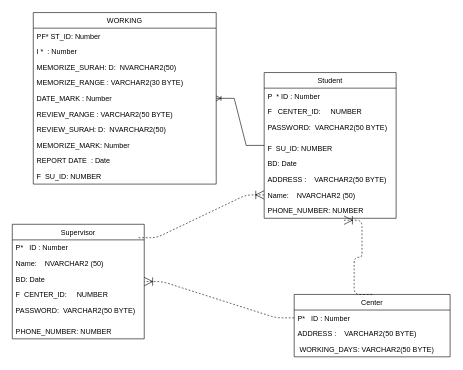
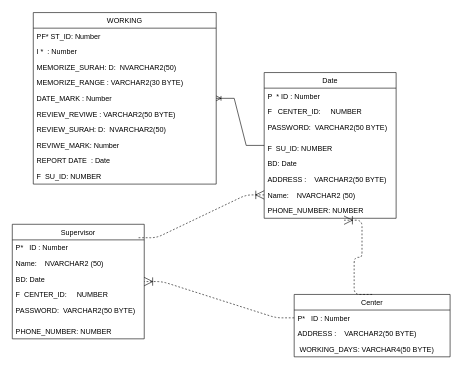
  <mxCell id="0" />
  <mxCell id="1" parent="0" />
  <mxCell id="2" value="WORKING" style="swimlane;fontStyle=0;childLayout=stackLayout;horizontal=1;startSize=26;fillColor=none;horizontalStack=0;resizeParent=1;resizeParentMax=0;resizeLast=0;collapsible=1;marginBottom=0;" vertex="1" parent="1"><mxGeometry x="55" y="20" width="305" height="286" as="geometry" /></mxCell>
  <mxCell id="3" value="PF* ST_ID: Number" style="text;strokeColor=none;fillColor=none;align=left;verticalAlign=top;spacingLeft=4;spacingRight=4;overflow=hidden;rotatable=0;points=[[0,0.5],[1,0.5]];portConstraint=eastwest;" vertex="1" parent="2"><mxGeometry y="26" width="305" height="26" as="geometry" /></mxCell>
  <mxCell id="4" value="I *  : Number" style="text;strokeColor=none;fillColor=none;align=left;verticalAlign=top;spacingLeft=4;spacingRight=4;overflow=hidden;rotatable=0;points=[[0,0.5],[1,0.5]];portConstraint=eastwest;" vertex="1" parent="2"><mxGeometry y="52" width="305" height="26" as="geometry" /></mxCell>
  <mxCell id="5" value="MEMORIZE_SURAH: D:  NVARCHAR2(50)" style="text;strokeColor=none;fillColor=none;align=left;verticalAlign=top;spacingLeft=4;spacingRight=4;overflow=hidden;rotatable=0;points=[[0,0.5],[1,0.5]];portConstraint=eastwest;" vertex="1" parent="2"><mxGeometry y="78" width="305" height="26" as="geometry" /></mxCell>
  <mxCell id="6" value="MEMORIZE_RANGE : VARCHAR2(30 BYTE)&#10;&#10;" style="text;strokeColor=none;fillColor=none;align=left;verticalAlign=top;spacingLeft=4;spacingRight=4;overflow=hidden;rotatable=0;points=[[0,0.5],[1,0.5]];portConstraint=eastwest;" vertex="1" parent="2"><mxGeometry y="104" width="305" height="26" as="geometry" /></mxCell>
  <mxCell id="7" value="DATE_MARK : Number" style="text;strokeColor=none;fillColor=none;align=left;verticalAlign=top;spacingLeft=4;spacingRight=4;overflow=hidden;rotatable=0;points=[[0,0.5],[1,0.5]];portConstraint=eastwest;" vertex="1" parent="2"><mxGeometry y="130" width="305" height="26" as="geometry" /></mxCell>
- <mxCell id="8" value="REVIEW_RANGE : VARCHAR2(50 BYTE)&#10;&#10;" style="text;strokeColor=none;fillColor=none;align=left;verticalAlign=top;spacingLeft=4;spacingRight=4;overflow=hidden;rotatable=0;points=[[0,0.5],[1,0.5]];portConstraint=eastwest;" vertex="1" parent="2"><mxGeometry y="156" width="305" height="26" as="geometry" /></mxCell>
+ <mxCell id="8" value="REVIEW_REVIWE : VARCHAR2(50 BYTE)&#10;&#10;" style="text;strokeColor=none;fillColor=none;align=left;verticalAlign=top;spacingLeft=4;spacingRight=4;overflow=hidden;rotatable=0;points=[[0,0.5],[1,0.5]];portConstraint=eastwest;" vertex="1" parent="2"><mxGeometry y="156" width="305" height="26" as="geometry" /></mxCell>
  <mxCell id="9" value="REVIEW_SURAH: D:  NVARCHAR2(50)" style="text;strokeColor=none;fillColor=none;align=left;verticalAlign=top;spacingLeft=4;spacingRight=4;overflow=hidden;rotatable=0;points=[[0,0.5],[1,0.5]];portConstraint=eastwest;" vertex="1" parent="2"><mxGeometry y="182" width="305" height="26" as="geometry" /></mxCell>
- <mxCell id="10" value="MEMORIZE_MARK: Number" style="text;strokeColor=none;fillColor=none;align=left;verticalAlign=top;spacingLeft=4;spacingRight=4;overflow=hidden;rotatable=0;points=[[0,0.5],[1,0.5]];portConstraint=eastwest;" vertex="1" parent="2"><mxGeometry y="208" width="305" height="26" as="geometry" /></mxCell>
+ <mxCell id="10" value="REVIWE_MARK: Number" style="text;strokeColor=none;fillColor=none;align=left;verticalAlign=top;spacingLeft=4;spacingRight=4;overflow=hidden;rotatable=0;points=[[0,0.5],[1,0.5]];portConstraint=eastwest;" vertex="1" parent="2"><mxGeometry y="208" width="305" height="26" as="geometry" /></mxCell>
  <mxCell id="11" value="REPORT DATE  : Date" style="text;strokeColor=none;fillColor=none;align=left;verticalAlign=top;spacingLeft=4;spacingRight=4;overflow=hidden;rotatable=0;points=[[0,0.5],[1,0.5]];portConstraint=eastwest;" vertex="1" parent="2"><mxGeometry y="234" width="305" height="26" as="geometry" /></mxCell>
  <mxCell id="12" value="F  SU_ID: NUMBER" style="text;strokeColor=none;fillColor=none;align=left;verticalAlign=top;spacingLeft=4;spacingRight=4;overflow=hidden;rotatable=0;points=[[0,0.5],[1,0.5]];portConstraint=eastwest;" vertex="1" parent="2"><mxGeometry y="260" width="305" height="26" as="geometry" /></mxCell>
- <mxCell id="13" value="Student" style="swimlane;fontStyle=0;childLayout=stackLayout;horizontal=1;startSize=26;fillColor=none;horizontalStack=0;resizeParent=1;resizeParentMax=0;resizeLast=0;collapsible=1;marginBottom=0;" vertex="1" parent="1"><mxGeometry x="440" y="120" width="220" height="243" as="geometry" /></mxCell>
+ <mxCell id="13" value="Date" style="swimlane;fontStyle=0;childLayout=stackLayout;horizontal=1;startSize=26;fillColor=none;horizontalStack=0;resizeParent=1;resizeParentMax=0;resizeLast=0;collapsible=1;marginBottom=0;" vertex="1" parent="1"><mxGeometry x="440" y="120" width="220" height="243" as="geometry" /></mxCell>
  <mxCell id="14" value="P  * ID : Number" style="text;strokeColor=none;fillColor=none;align=left;verticalAlign=top;spacingLeft=4;spacingRight=4;overflow=hidden;rotatable=0;points=[[0,0.5],[1,0.5]];portConstraint=eastwest;" vertex="1" parent="13"><mxGeometry y="26" width="220" height="26" as="geometry" /></mxCell>
  <mxCell id="15" value="F   CENTER_ID:     NUMBER" style="text;strokeColor=none;fillColor=none;align=left;verticalAlign=top;spacingLeft=4;spacingRight=4;overflow=hidden;rotatable=0;points=[[0,0.5],[1,0.5]];portConstraint=eastwest;" vertex="1" parent="13"><mxGeometry y="52" width="220" height="26" as="geometry" /></mxCell>
  <mxCell id="16" value="PASSWORD:  VARCHAR2(50 BYTE)&#10;&#10;" style="text;strokeColor=none;fillColor=none;align=left;verticalAlign=top;spacingLeft=4;spacingRight=4;overflow=hidden;rotatable=0;points=[[0,0.5],[1,0.5]];portConstraint=eastwest;" vertex="1" parent="13"><mxGeometry y="78" width="220" height="35" as="geometry" /></mxCell>
  <mxCell id="17" value="F  SU_ID: NUMBER" style="text;strokeColor=none;fillColor=none;align=left;verticalAlign=top;spacingLeft=4;spacingRight=4;overflow=hidden;rotatable=0;points=[[0,0.5],[1,0.5]];portConstraint=eastwest;" vertex="1" parent="13"><mxGeometry y="113" width="220" height="26" as="geometry" /></mxCell>
  <mxCell id="18" value="BD: Date" style="text;strokeColor=none;fillColor=none;align=left;verticalAlign=top;spacingLeft=4;spacingRight=4;overflow=hidden;rotatable=0;points=[[0,0.5],[1,0.5]];portConstraint=eastwest;" vertex="1" parent="13"><mxGeometry y="139" width="220" height="26" as="geometry" /></mxCell>
  <mxCell id="19" value="ADDRESS :    VARCHAR2(50 BYTE)" style="text;strokeColor=none;fillColor=none;align=left;verticalAlign=top;spacingLeft=4;spacingRight=4;overflow=hidden;rotatable=0;points=[[0,0.5],[1,0.5]];portConstraint=eastwest;" vertex="1" parent="13"><mxGeometry y="165" width="220" height="26" as="geometry" /></mxCell>
  <mxCell id="20" value="Name:    NVARCHAR2 (50)" style="text;strokeColor=none;fillColor=none;align=left;verticalAlign=top;spacingLeft=4;spacingRight=4;overflow=hidden;rotatable=0;points=[[0,0.5],[1,0.5]];portConstraint=eastwest;" vertex="1" parent="13"><mxGeometry y="191" width="220" height="26" as="geometry" /></mxCell>
  <mxCell id="21" value="PHONE_NUMBER: NUMBER" style="text;strokeColor=none;fillColor=none;align=left;verticalAlign=top;spacingLeft=4;spacingRight=4;overflow=hidden;rotatable=0;points=[[0,0.5],[1,0.5]];portConstraint=eastwest;" vertex="1" parent="13"><mxGeometry y="217" width="220" height="26" as="geometry" /></mxCell>
  <mxCell id="22" value="Center" style="swimlane;fontStyle=0;childLayout=stackLayout;horizontal=1;startSize=26;fillColor=none;horizontalStack=0;resizeParent=1;resizeParentMax=0;resizeLast=0;collapsible=1;marginBottom=0;" vertex="1" parent="1"><mxGeometry x="490" y="490" width="260" height="104" as="geometry" /></mxCell>
  <mxCell id="23" value="P*   ID : Number" style="text;strokeColor=none;fillColor=none;align=left;verticalAlign=top;spacingLeft=4;spacingRight=4;overflow=hidden;rotatable=0;points=[[0,0.5],[1,0.5]];portConstraint=eastwest;" vertex="1" parent="22"><mxGeometry y="26" width="260" height="26" as="geometry" /></mxCell>
  <mxCell id="24" value="ADDRESS :    VARCHAR2(50 BYTE)" style="text;strokeColor=none;fillColor=none;align=left;verticalAlign=top;spacingLeft=4;spacingRight=4;overflow=hidden;rotatable=0;points=[[0,0.5],[1,0.5]];portConstraint=eastwest;" vertex="1" parent="22"><mxGeometry y="52" width="260" height="26" as="geometry" /></mxCell>
- <mxCell id="25" value=" WORKING_DAYS: VARCHAR2(50 BYTE)" style="text;strokeColor=none;fillColor=none;align=left;verticalAlign=top;spacingLeft=4;spacingRight=4;overflow=hidden;rotatable=0;points=[[0,0.5],[1,0.5]];portConstraint=eastwest;" vertex="1" parent="22"><mxGeometry y="78" width="260" height="26" as="geometry" /></mxCell>
+ <mxCell id="25" value=" WORKING_DAYS: VARCHAR4(50 BYTE)" style="text;strokeColor=none;fillColor=none;align=left;verticalAlign=top;spacingLeft=4;spacingRight=4;overflow=hidden;rotatable=0;points=[[0,0.5],[1,0.5]];portConstraint=eastwest;" vertex="1" parent="22"><mxGeometry y="78" width="260" height="26" as="geometry" /></mxCell>
  <mxCell id="26" value="Supervisor" style="swimlane;fontStyle=0;childLayout=stackLayout;horizontal=1;startSize=26;fillColor=none;horizontalStack=0;resizeParent=1;resizeParentMax=0;resizeLast=0;collapsible=1;marginBottom=0;" vertex="1" parent="1"><mxGeometry x="20" y="373" width="220" height="191" as="geometry" /></mxCell>
  <mxCell id="27" value="P*   ID : Number" style="text;strokeColor=none;fillColor=none;align=left;verticalAlign=top;spacingLeft=4;spacingRight=4;overflow=hidden;rotatable=0;points=[[0,0.5],[1,0.5]];portConstraint=eastwest;" vertex="1" parent="26"><mxGeometry y="26" width="220" height="26" as="geometry" /></mxCell>
  <mxCell id="28" value="Name:    NVARCHAR2 (50)" style="text;strokeColor=none;fillColor=none;align=left;verticalAlign=top;spacingLeft=4;spacingRight=4;overflow=hidden;rotatable=0;points=[[0,0.5],[1,0.5]];portConstraint=eastwest;" vertex="1" parent="26"><mxGeometry y="52" width="220" height="26" as="geometry" /></mxCell>
  <mxCell id="29" value="BD: Date" style="text;strokeColor=none;fillColor=none;align=left;verticalAlign=top;spacingLeft=4;spacingRight=4;overflow=hidden;rotatable=0;points=[[0,0.5],[1,0.5]];portConstraint=eastwest;" vertex="1" parent="26"><mxGeometry y="78" width="220" height="26" as="geometry" /></mxCell>
  <mxCell id="30" value="F  CENTER_ID:     NUMBER" style="text;strokeColor=none;fillColor=none;align=left;verticalAlign=top;spacingLeft=4;spacingRight=4;overflow=hidden;rotatable=0;points=[[0,0.5],[1,0.5]];portConstraint=eastwest;" vertex="1" parent="26"><mxGeometry y="104" width="220" height="26" as="geometry" /></mxCell>
  <mxCell id="31" value="PASSWORD:  VARCHAR2(50 BYTE)&#10;&#10;" style="text;strokeColor=none;fillColor=none;align=left;verticalAlign=top;spacingLeft=4;spacingRight=4;overflow=hidden;rotatable=0;points=[[0,0.5],[1,0.5]];portConstraint=eastwest;" vertex="1" parent="26"><mxGeometry y="130" width="220" height="35" as="geometry" /></mxCell>
  <mxCell id="32" value="PHONE_NUMBER: NUMBER" style="text;strokeColor=none;fillColor=none;align=left;verticalAlign=top;spacingLeft=4;spacingRight=4;overflow=hidden;rotatable=0;points=[[0,0.5],[1,0.5]];portConstraint=eastwest;" vertex="1" parent="26"><mxGeometry y="165" width="220" height="26" as="geometry" /></mxCell>
  <mxCell id="33" value="" style="edgeStyle=entityRelationEdgeStyle;fontSize=12;html=1;endArrow=ERoneToMany;rounded=0;" edge="1" parent="1" source="13" target="2"><mxGeometry width="100" height="100" relative="1" as="geometry"><mxPoint x="270" y="440" as="sourcePoint" /><mxPoint x="370" y="340" as="targetPoint" /></mxGeometry></mxCell>
  <mxCell id="34" value="" style="edgeStyle=entityRelationEdgeStyle;fontSize=11;html=1;endArrow=ERoneToMany;dashed=1;fontFamily=Helvetica;fontColor=default;align=center;endFill=0;endSize=12;strokeColor=default;entryX=0;entryY=0.5;entryDx=0;entryDy=0;exitX=0.957;exitY=-0.138;exitDx=0;exitDy=0;exitPerimeter=0;" edge="1" parent="1" source="27" target="20"><mxGeometry width="160" relative="1" as="geometry"><mxPoint x="90" y="610" as="sourcePoint" /><mxPoint x="250" y="610" as="targetPoint" /></mxGeometry></mxCell>
  <mxCell id="35" value="" style="edgeStyle=entityRelationEdgeStyle;fontSize=11;html=1;endArrow=ERoneToMany;dashed=1;fontFamily=Helvetica;fontColor=default;align=center;endFill=0;endSize=12;strokeColor=default;" edge="1" parent="1" source="23" target="26"><mxGeometry width="160" relative="1" as="geometry"><mxPoint x="102.5" y="640" as="sourcePoint" /><mxPoint x="312.5" y="660" as="targetPoint" /></mxGeometry></mxCell>
  <mxCell id="36" value="" style="edgeStyle=entityRelationEdgeStyle;fontSize=11;html=1;endArrow=ERoneToMany;dashed=1;fontFamily=Helvetica;fontColor=default;align=center;endFill=0;endSize=12;strokeColor=default;exitX=0.5;exitY=0;exitDx=0;exitDy=0;entryX=0.605;entryY=1.124;entryDx=0;entryDy=0;entryPerimeter=0;" edge="1" parent="1" source="22" target="21"><mxGeometry width="160" relative="1" as="geometry"><mxPoint x="260" y="620" as="sourcePoint" /><mxPoint x="620" y="390" as="targetPoint" /></mxGeometry></mxCell>
